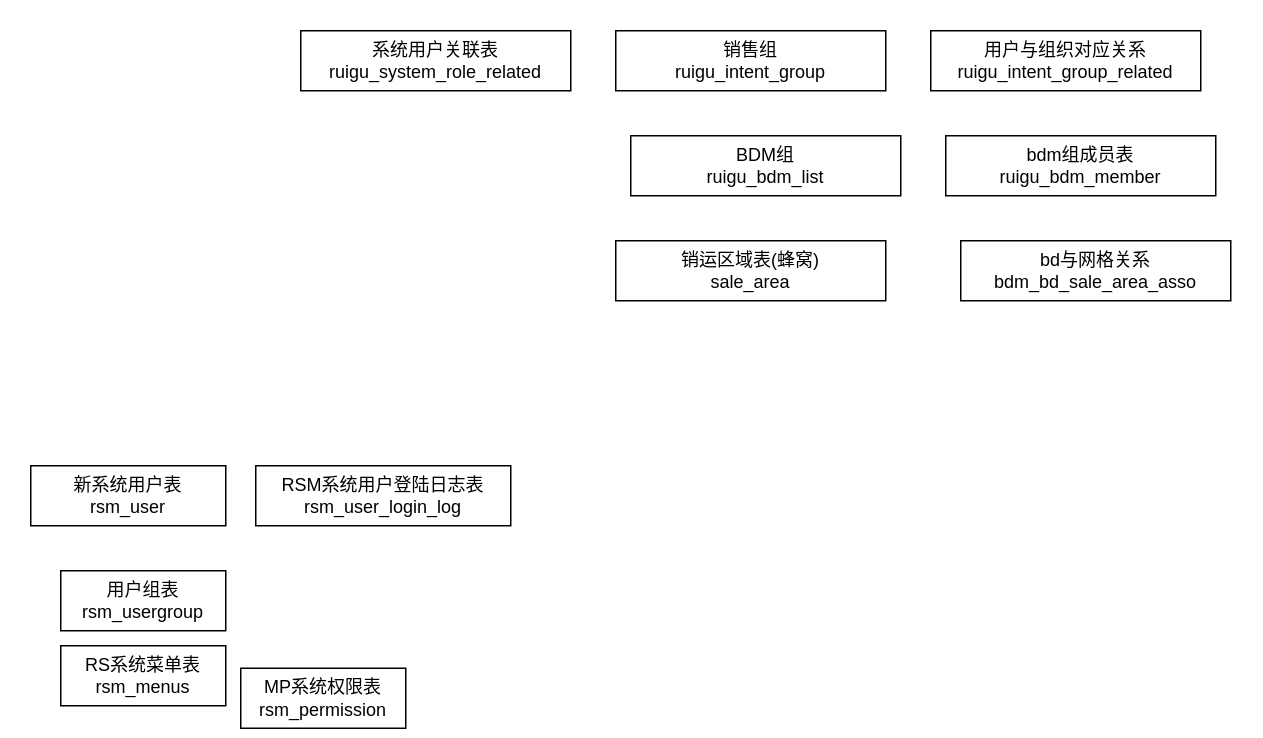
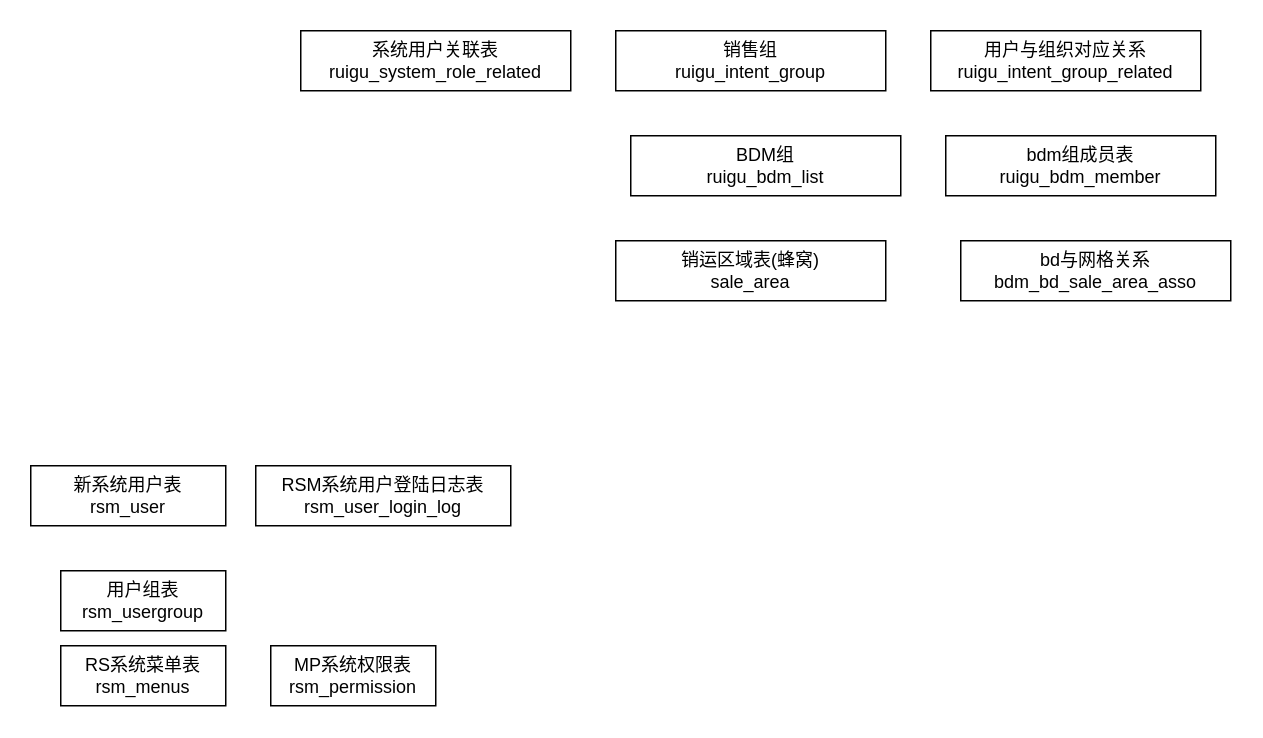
  <mxCell id="0" />
  <mxCell id="1" parent="0" />
  <mxCell id="2" value="系统用户关联表&lt;br&gt;ruigu_system_role_related" style="rounded=0;whiteSpace=wrap;html=1;hachureGap=4;strokeColor=default;align=center;verticalAlign=middle;fillColor=default;" parent="1" vertex="1"><mxGeometry x="200" y="20" width="180" height="40" as="geometry" /></mxCell>
  <mxCell id="3" value="销售组&lt;br&gt;ruigu_intent_group" style="rounded=0;whiteSpace=wrap;html=1;hachureGap=4;strokeColor=default;align=center;verticalAlign=middle;fillColor=default;" parent="1" vertex="1"><mxGeometry x="410" y="20" width="180" height="40" as="geometry" /></mxCell>
  <mxCell id="4" value="用户与组织对应关系&lt;br&gt;ruigu_intent_group_related" style="rounded=0;whiteSpace=wrap;html=1;hachureGap=4;strokeColor=default;align=center;verticalAlign=middle;fillColor=default;" parent="1" vertex="1"><mxGeometry x="620" y="20" width="180" height="40" as="geometry" /></mxCell>
  <mxCell id="5" value="BDM组&lt;br&gt;ruigu_bdm_list" style="rounded=0;whiteSpace=wrap;html=1;hachureGap=4;strokeColor=default;align=center;verticalAlign=middle;fillColor=default;" parent="1" vertex="1"><mxGeometry x="420" y="90" width="180" height="40" as="geometry" /></mxCell>
  <mxCell id="6" value="bdm组成员表&lt;br&gt;ruigu_bdm_member" style="rounded=0;whiteSpace=wrap;html=1;hachureGap=4;strokeColor=default;align=center;verticalAlign=middle;fillColor=default;" parent="1" vertex="1"><mxGeometry x="630" y="90" width="180" height="40" as="geometry" /></mxCell>
  <mxCell id="7" value="销运区域表(蜂窝)&lt;br&gt;sale_area" style="rounded=0;whiteSpace=wrap;html=1;hachureGap=4;strokeColor=default;align=center;verticalAlign=middle;fillColor=default;" parent="1" vertex="1"><mxGeometry x="410" y="160" width="180" height="40" as="geometry" /></mxCell>
  <mxCell id="8" value="bd与网格关系bdm_bd_sale_area_asso" style="rounded=0;whiteSpace=wrap;html=1;hachureGap=4;strokeColor=default;align=center;verticalAlign=middle;fillColor=default;" parent="1" vertex="1"><mxGeometry x="640" y="160" width="180" height="40" as="geometry" /></mxCell>
  <mxCell id="9" value="RSM系统用户登陆日志表&lt;br&gt;rsm_user_login_log" style="rounded=0;whiteSpace=wrap;html=1;" parent="1" vertex="1"><mxGeometry x="170" y="310" width="170" height="40" as="geometry" /></mxCell>
  <mxCell id="10" value="新系统用户表&lt;br&gt;rsm_user" style="rounded=0;whiteSpace=wrap;html=1;" parent="1" vertex="1"><mxGeometry x="20" y="310" width="130" height="40" as="geometry" /></mxCell>
  <mxCell id="11" value="用户组表&lt;br&gt;rsm_usergroup" style="rounded=0;whiteSpace=wrap;html=1;" parent="1" vertex="1"><mxGeometry x="40" y="380" width="110" height="40" as="geometry" /></mxCell>
  <mxCell id="12" value="RS系统菜单表&lt;br&gt;rsm_menus" style="rounded=0;whiteSpace=wrap;html=1;" parent="1" vertex="1"><mxGeometry x="40" y="430" width="110" height="40" as="geometry" /></mxCell>
- <mxCell id="13" value="MP系统权限表rsm_permission" style="rounded=0;whiteSpace=wrap;html=1;" parent="1" vertex="1"><mxGeometry x="160" y="445" width="110" height="40" as="geometry" /></mxCell>
+ <mxCell id="13" value="MP系统权限表rsm_permission" style="rounded=0;whiteSpace=wrap;html=1;" parent="1" vertex="1"><mxGeometry x="180" y="430" width="110" height="40" as="geometry" /></mxCell>
